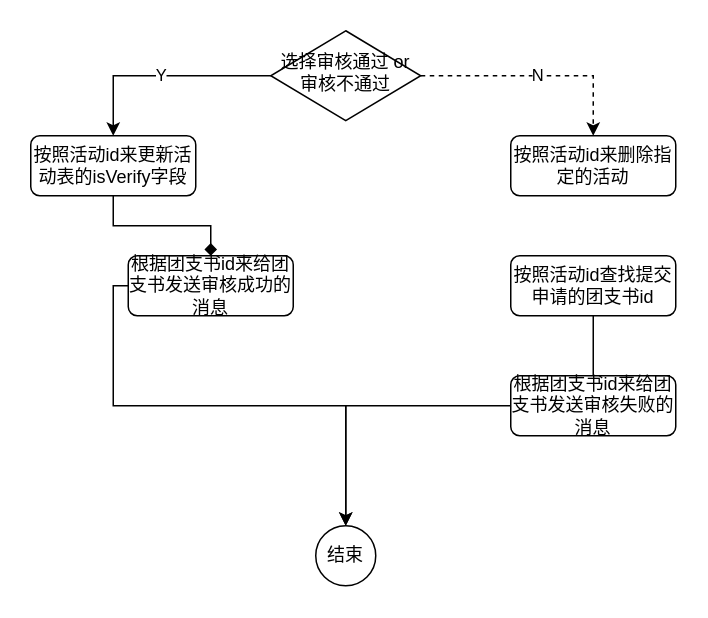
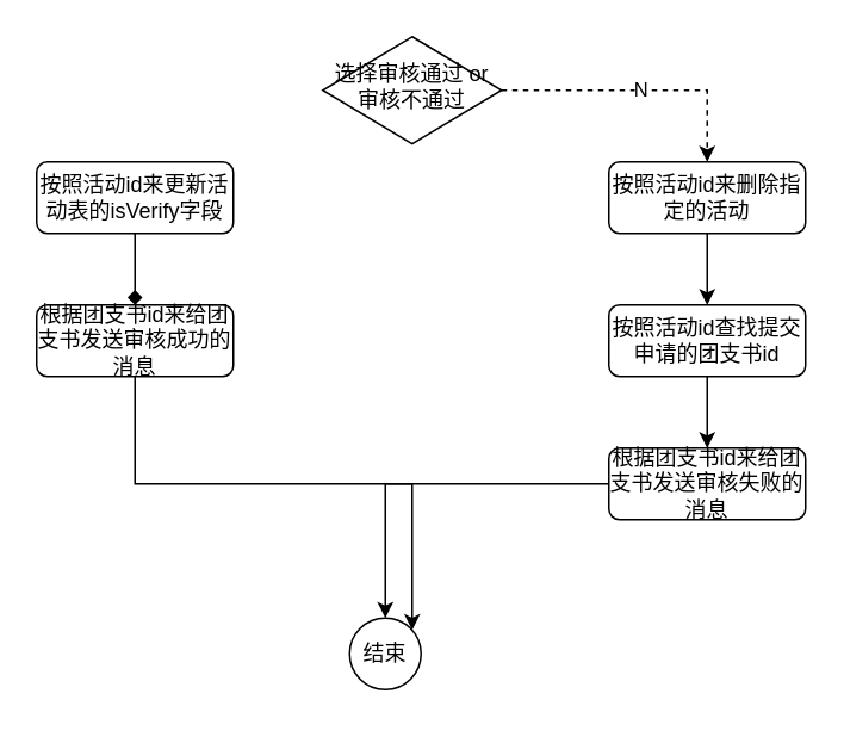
  <mxCell id="0" />
  <mxCell id="1" parent="0" />
- <mxCell id="2" value="Y" style="edgeStyle=orthogonalEdgeStyle;rounded=0;orthogonalLoop=1;jettySize=auto;html=1;" parent="1" source="4" target="8" edge="1"><mxGeometry relative="1" as="geometry" /></mxCell>
  <mxCell id="3" value="N" style="edgeStyle=orthogonalEdgeStyle;rounded=0;orthogonalLoop=1;jettySize=auto;html=1;dashed=1;" parent="1" source="4" target="6" edge="1"><mxGeometry relative="1" as="geometry" /></mxCell>
  <mxCell id="4" value="选择审核通过 or 审核不通过" style="rhombus;whiteSpace=wrap;html=1;shadow=0;fontFamily=Helvetica;fontSize=12;align=center;strokeWidth=1;spacing=6;spacingTop=-4;" parent="1" vertex="1"><mxGeometry x="180" y="20" width="100" height="60" as="geometry" /></mxCell>
+ <mxCell id="5" style="edgeStyle=orthogonalEdgeStyle;rounded=0;orthogonalLoop=1;jettySize=auto;html=1;" parent="1" source="6" target="10" edge="1"><mxGeometry relative="1" as="geometry" /></mxCell>
  <mxCell id="6" value="按照活动id来删除指定的活动" style="rounded=1;whiteSpace=wrap;html=1;" parent="1" vertex="1"><mxGeometry x="340" y="90" width="110" height="40" as="geometry" /></mxCell>
  <mxCell id="7" style="edgeStyle=orthogonalEdgeStyle;rounded=0;orthogonalLoop=1;jettySize=auto;html=1;endArrow=diamond;" parent="1" source="8" target="14" edge="1"><mxGeometry relative="1" as="geometry" /></mxCell>
  <mxCell id="8" value="按照活动id来更新活动表的isVerify字段" style="rounded=1;whiteSpace=wrap;html=1;" parent="1" vertex="1"><mxGeometry x="20" y="90" width="110" height="40" as="geometry" /></mxCell>
- <mxCell id="9" style="edgeStyle=orthogonalEdgeStyle;rounded=0;orthogonalLoop=1;jettySize=auto;html=1;endArrow=none;" parent="1" source="10" target="12" edge="1"><mxGeometry relative="1" as="geometry" /></mxCell>
+ <mxCell id="9" style="edgeStyle=orthogonalEdgeStyle;rounded=0;orthogonalLoop=1;jettySize=auto;html=1;" parent="1" source="10" target="12" edge="1"><mxGeometry relative="1" as="geometry" /></mxCell>
  <mxCell id="10" value="按照活动id查找提交申请的团支书id" style="rounded=1;whiteSpace=wrap;html=1;" parent="1" vertex="1"><mxGeometry x="340" y="170" width="110" height="40" as="geometry" /></mxCell>
  <mxCell id="11" style="edgeStyle=orthogonalEdgeStyle;rounded=0;orthogonalLoop=1;jettySize=auto;html=1;entryX=0.5;entryY=0;entryDx=0;entryDy=0;" edge="1" parent="1" source="12" target="15"><mxGeometry relative="1" as="geometry" /></mxCell>
  <mxCell id="12" value="根据团支书id来给团支书发送审核失败的消息" style="rounded=1;whiteSpace=wrap;html=1;" parent="1" vertex="1"><mxGeometry x="340" y="250" width="110" height="40" as="geometry" /></mxCell>
  <mxCell id="13" style="edgeStyle=orthogonalEdgeStyle;rounded=0;orthogonalLoop=1;jettySize=auto;html=1;" edge="1" parent="1" source="14" target="15"><mxGeometry relative="1" as="geometry"><Array as="points"><mxPoint x="75" y="270" /><mxPoint x="230" y="270" /></Array></mxGeometry></mxCell>
- <mxCell id="14" value="根据团支书id来给团支书发送审核成功的消息" style="rounded=1;whiteSpace=wrap;html=1;" parent="1" vertex="1"><mxGeometry x="85" y="170" width="110" height="40" as="geometry" /></mxCell>
- <mxCell id="15" value="结束" style="ellipse;whiteSpace=wrap;html=1;aspect=fixed;" vertex="1" parent="1"><mxGeometry x="210" y="350" width="40" height="40" as="geometry" /></mxCell>
+ <mxCell id="14" value="根据团支书id来给团支书发送审核成功的消息" style="rounded=1;whiteSpace=wrap;html=1;" parent="1" vertex="1"><mxGeometry x="20" y="170" width="110" height="40" as="geometry" /></mxCell>
+ <mxCell id="15" value="结束" style="ellipse;whiteSpace=wrap;html=1;aspect=fixed;" vertex="1" parent="1"><mxGeometry x="195" y="345" width="40" height="40" as="geometry" /></mxCell>
